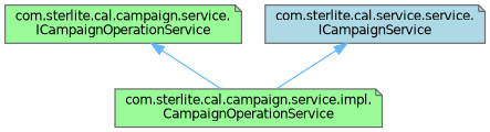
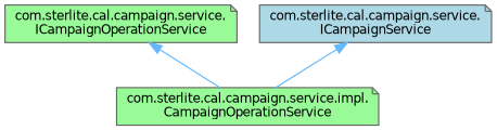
  digraph {
    rankdir=TB
    node [color=grey40 fillcolor=palegreen fontname=Helvetica fontsize=10 shape=note style=filled]
    edge [color=steelblue1 dir=back fontname=Helvetica fontsize=10 labelfontname=Helvetica labelfontsize=10 style=solid]
    n1 [height=0.2 label="com.sterlite.cal.campaign.service.\lICampaignOperationService" width=0.4]
    n2 [height=0.2 label="com.sterlite.cal.campaign.service.impl.\lCampaignOperationService" width=0.4]
-   n3 [fillcolor=lightblue height=0.2 label="com.sterlite.cal.service.service.\lICampaignService" width=0.4]
+   n3 [fillcolor=lightblue height=0.2 label="com.sterlite.cal.campaign.service.\lICampaignService" width=0.4]
    n1 -> n2
    n3 -> n2
  }
